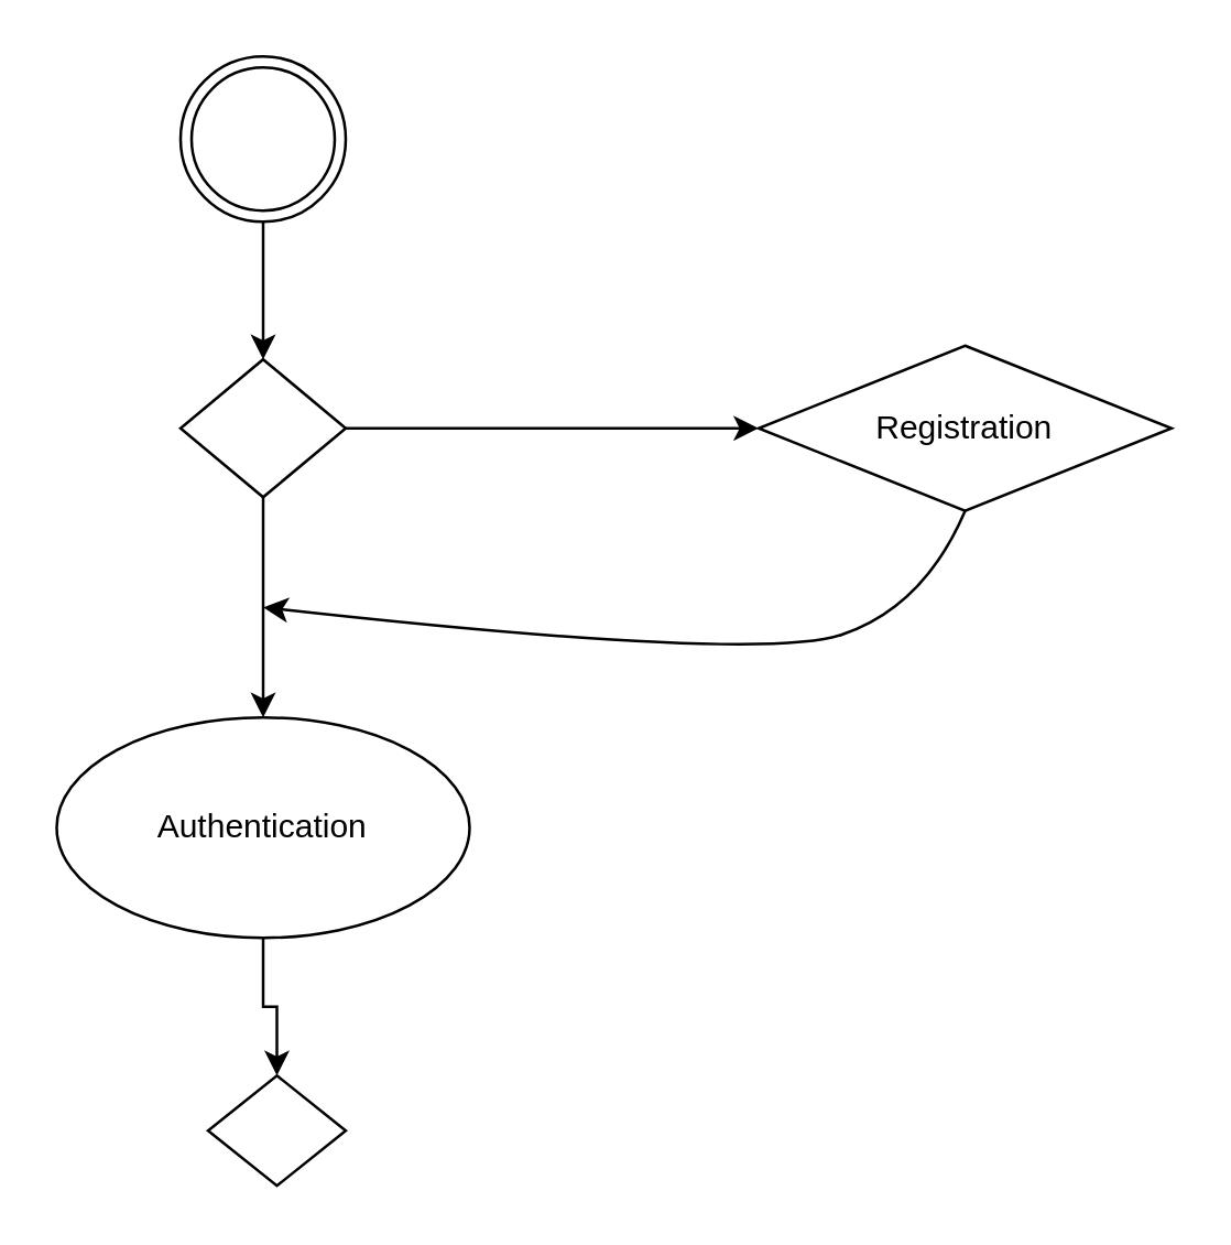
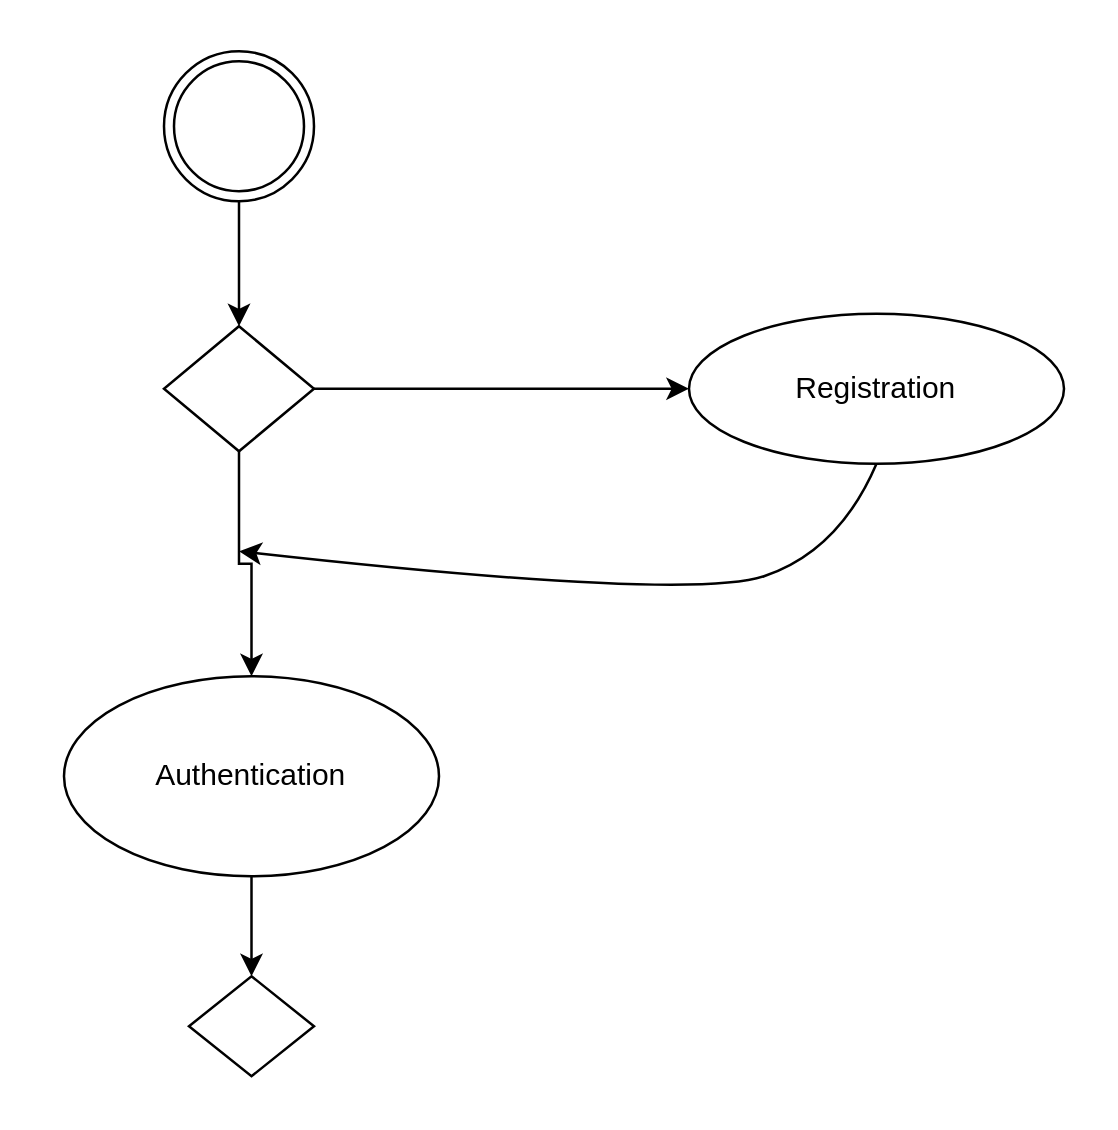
  <mxCell id="0" />
  <mxCell id="1" parent="0" />
  <mxCell id="2" style="edgeStyle=orthogonalEdgeStyle;rounded=0;orthogonalLoop=1;jettySize=auto;html=1;" edge="1" parent="1" source="3" target="8"><mxGeometry relative="1" as="geometry" /></mxCell>
  <mxCell id="3" value="" style="ellipse;shape=doubleEllipse;html=1;dashed=0;whiteSpace=wrap;aspect=fixed;" vertex="1" parent="1"><mxGeometry x="65" y="20" width="60" height="60" as="geometry" /></mxCell>
  <mxCell id="4" style="edgeStyle=orthogonalEdgeStyle;rounded=0;orthogonalLoop=1;jettySize=auto;html=1;entryX=0.5;entryY=0;entryDx=0;entryDy=0;" edge="1" parent="1" source="5" target="11"><mxGeometry relative="1" as="geometry" /></mxCell>
- <mxCell id="5" value="Authentication" style="ellipse;whiteSpace=wrap;html=1;" vertex="1" parent="1"><mxGeometry x="20" y="260" width="150" height="80" as="geometry" /></mxCell>
+ <mxCell id="5" value="Authentication" style="ellipse;whiteSpace=wrap;html=1;" vertex="1" parent="1"><mxGeometry x="25" y="270" width="150" height="80" as="geometry" /></mxCell>
  <mxCell id="6" style="edgeStyle=orthogonalEdgeStyle;rounded=0;orthogonalLoop=1;jettySize=auto;html=1;" edge="1" parent="1" source="8" target="5"><mxGeometry relative="1" as="geometry" /></mxCell>
  <mxCell id="7" style="edgeStyle=orthogonalEdgeStyle;rounded=0;orthogonalLoop=1;jettySize=auto;html=1;entryX=0;entryY=0.5;entryDx=0;entryDy=0;" edge="1" parent="1" source="8" target="9"><mxGeometry relative="1" as="geometry" /></mxCell>
  <mxCell id="8" value="" style="rhombus;whiteSpace=wrap;html=1;" vertex="1" parent="1"><mxGeometry x="65" y="130" width="60" height="50" as="geometry" /></mxCell>
- <mxCell id="9" value="Registration" style="rhombus;whiteSpace=wrap;html=1;" vertex="1" parent="1"><mxGeometry x="275" y="125" width="150" height="60" as="geometry" /></mxCell>
+ <mxCell id="9" value="Registration" style="ellipse;whiteSpace=wrap;html=1;" vertex="1" parent="1"><mxGeometry x="275" y="125" width="150" height="60" as="geometry" /></mxCell>
  <mxCell id="10" value="" style="curved=1;endArrow=classic;html=1;rounded=0;exitX=0.5;exitY=1;exitDx=0;exitDy=0;" edge="1" parent="1" source="9"><mxGeometry width="50" height="50" relative="1" as="geometry"><mxPoint x="355" y="420" as="sourcePoint" /><mxPoint x="95" y="220" as="targetPoint" /><Array as="points"><mxPoint x="335" y="220" /><mxPoint x="275" y="240" /></Array></mxGeometry></mxCell>
  <mxCell id="11" value="" style="rhombus;whiteSpace=wrap;html=1;" vertex="1" parent="1"><mxGeometry x="75" y="390" width="50" height="40" as="geometry" /></mxCell>
